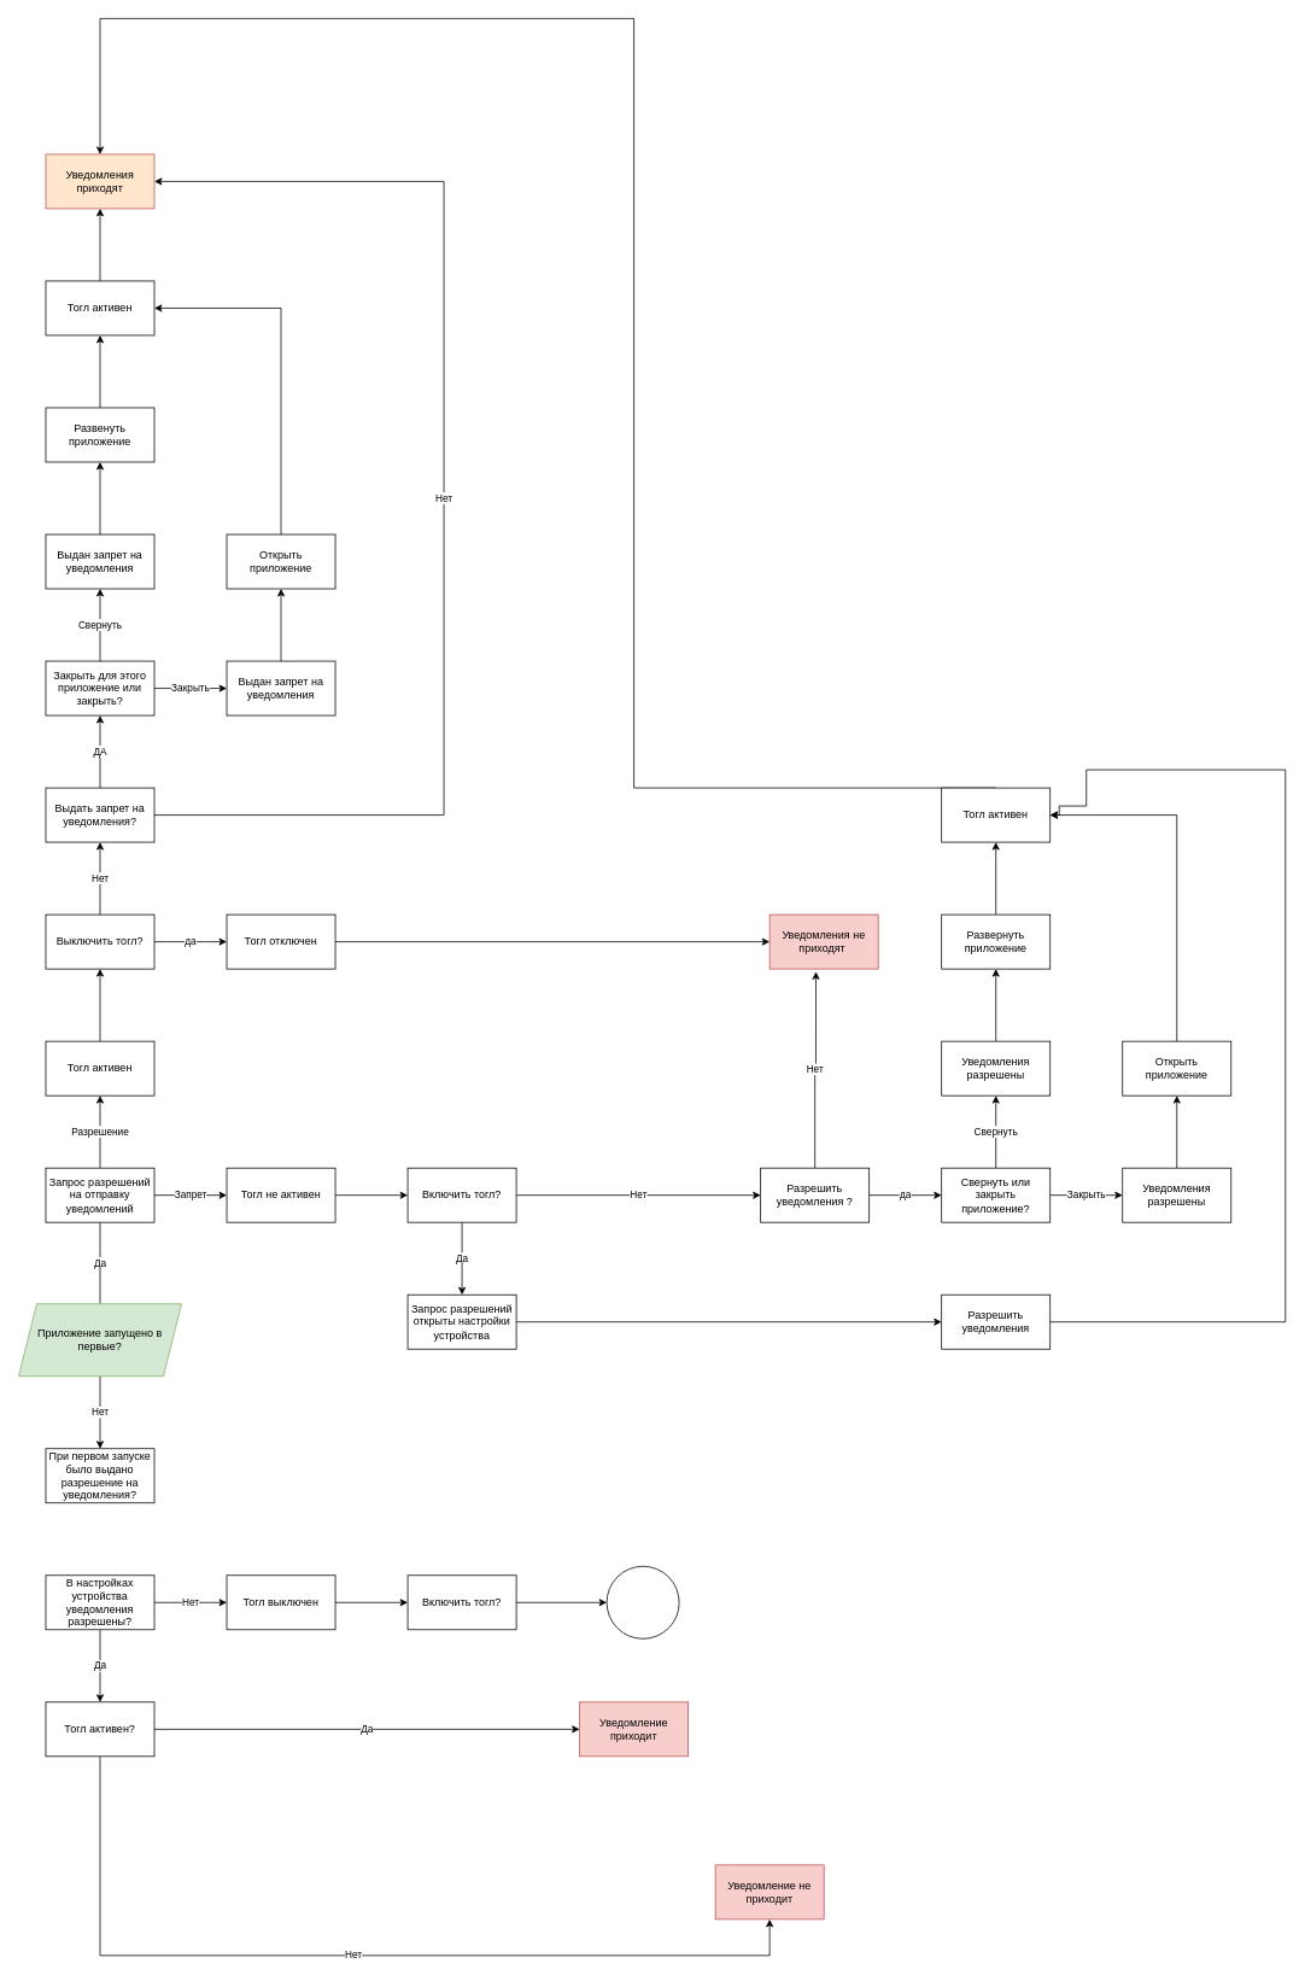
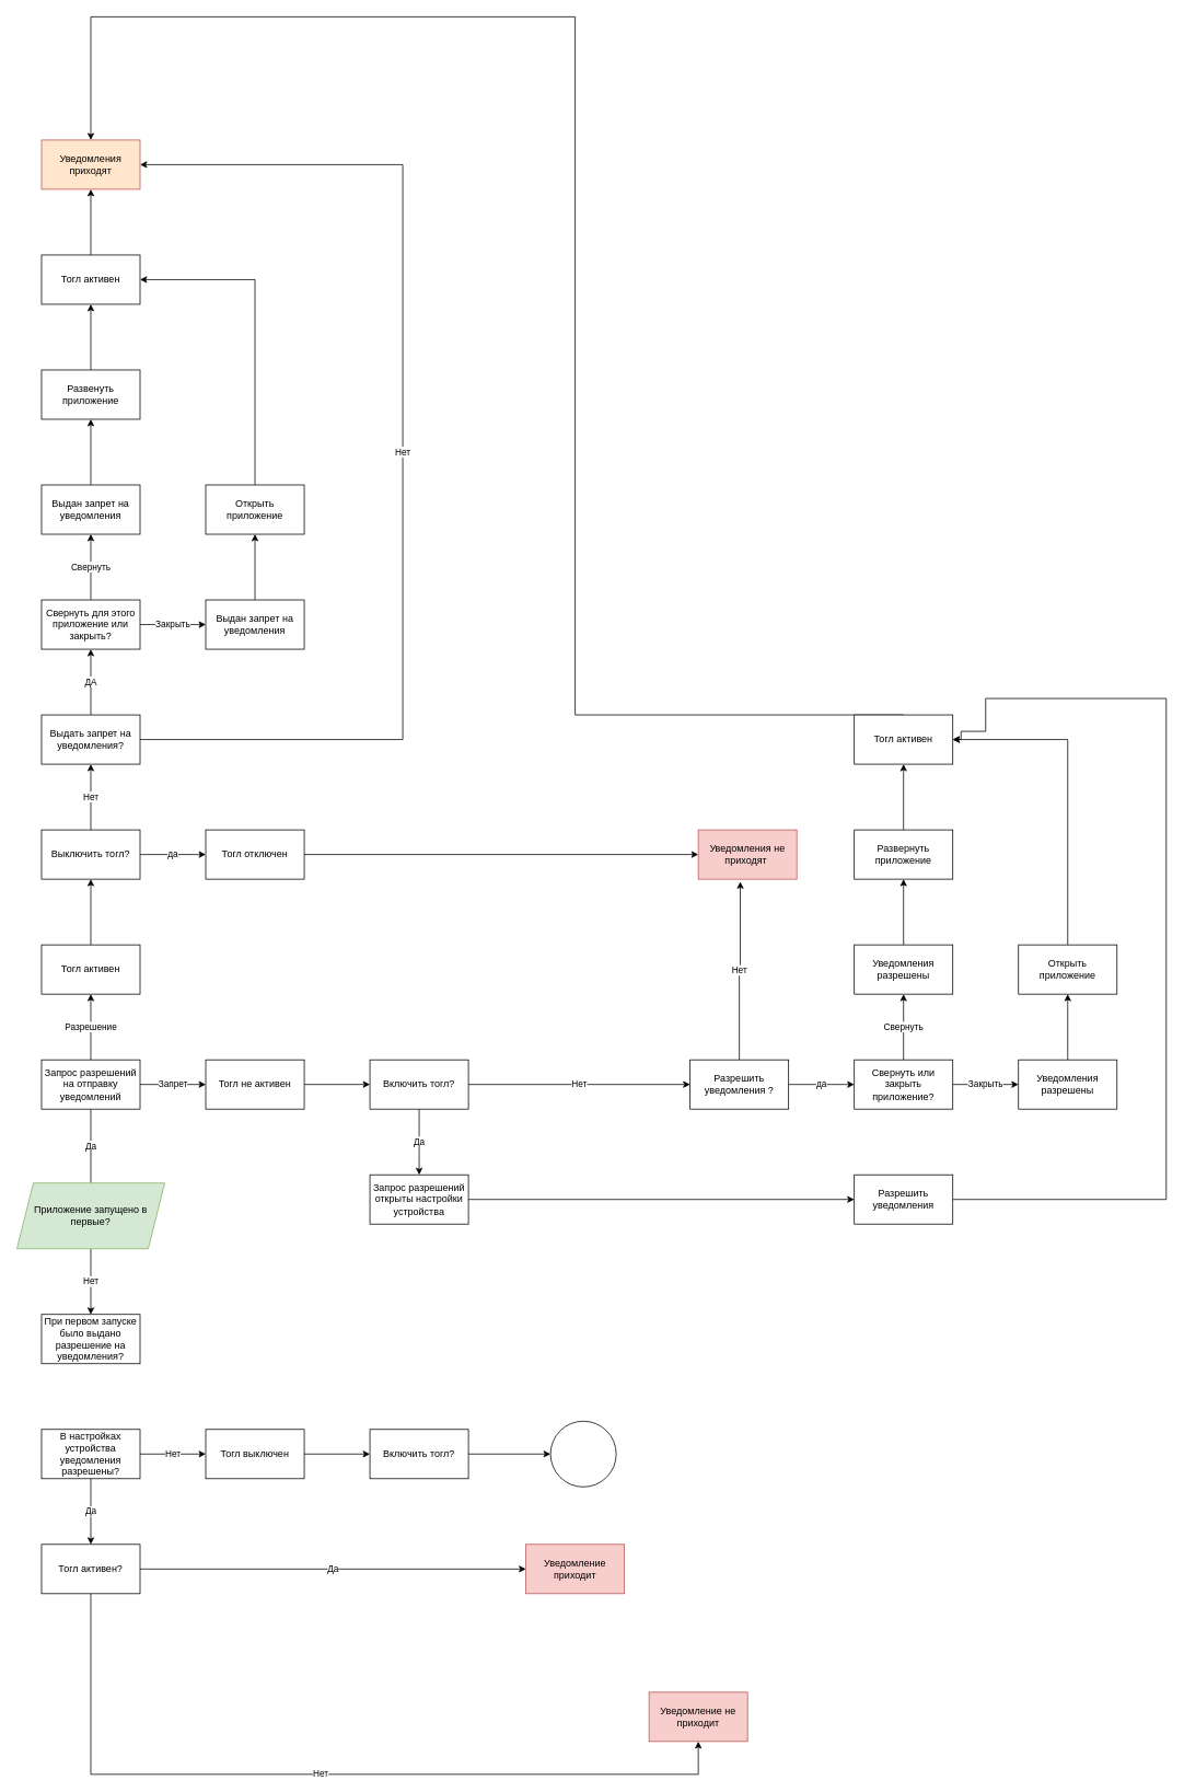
  <mxCell id="0" />
  <mxCell id="1" parent="0" />
  <mxCell id="2" value="Да" style="edgeStyle=orthogonalEdgeStyle;rounded=0;orthogonalLoop=1;jettySize=auto;html=1;endArrow=none;" parent="1" source="4" target="7" edge="1"><mxGeometry relative="1" as="geometry" /></mxCell>
  <mxCell id="3" value="Нет" style="edgeStyle=orthogonalEdgeStyle;rounded=0;orthogonalLoop=1;jettySize=auto;html=1;" parent="1" source="4" target="8" edge="1"><mxGeometry relative="1" as="geometry" /></mxCell>
  <mxCell id="4" value="Приложение запущено в первые?" style="shape=parallelogram;perimeter=parallelogramPerimeter;whiteSpace=wrap;html=1;fixedSize=1;fillColor=#d5e8d4;strokeColor=#82b366;" parent="1" vertex="1"><mxGeometry x="20" y="1440" width="180" height="80" as="geometry" /></mxCell>
  <mxCell id="5" value="Разрешение" style="edgeStyle=orthogonalEdgeStyle;rounded=0;orthogonalLoop=1;jettySize=auto;html=1;" parent="1" source="7" target="10" edge="1"><mxGeometry relative="1" as="geometry" /></mxCell>
  <mxCell id="6" value="Запрет" style="edgeStyle=orthogonalEdgeStyle;rounded=0;orthogonalLoop=1;jettySize=auto;html=1;" parent="1" source="7" target="12" edge="1"><mxGeometry relative="1" as="geometry" /></mxCell>
  <mxCell id="7" value="Запрос разрешений на отправку уведомлений" style="whiteSpace=wrap;html=1;" parent="1" vertex="1"><mxGeometry x="50" y="1290" width="120" height="60" as="geometry" /></mxCell>
  <mxCell id="8" value="При первом запуске было выдано разрешение на уведомления?" style="whiteSpace=wrap;html=1;" parent="1" vertex="1"><mxGeometry x="50" y="1600" width="120" height="60" as="geometry" /></mxCell>
  <mxCell id="9" value="" style="edgeStyle=orthogonalEdgeStyle;rounded=0;orthogonalLoop=1;jettySize=auto;html=1;" parent="1" source="10" target="25" edge="1"><mxGeometry relative="1" as="geometry" /></mxCell>
  <mxCell id="10" value="Тогл активен" style="whiteSpace=wrap;html=1;" parent="1" vertex="1"><mxGeometry x="50" y="1150" width="120" height="60" as="geometry" /></mxCell>
  <mxCell id="11" value="" style="edgeStyle=orthogonalEdgeStyle;rounded=0;orthogonalLoop=1;jettySize=auto;html=1;" parent="1" source="12" target="66" edge="1"><mxGeometry relative="1" as="geometry" /></mxCell>
  <mxCell id="12" value="Тогл не активен" style="whiteSpace=wrap;html=1;" parent="1" vertex="1"><mxGeometry x="250" y="1290" width="120" height="60" as="geometry" /></mxCell>
  <mxCell id="13" value="Да" style="edgeStyle=orthogonalEdgeStyle;rounded=0;orthogonalLoop=1;jettySize=auto;html=1;" parent="1" source="15" target="18" edge="1"><mxGeometry relative="1" as="geometry" /></mxCell>
  <mxCell id="14" value="Нет" style="edgeStyle=orthogonalEdgeStyle;rounded=0;orthogonalLoop=1;jettySize=auto;html=1;" parent="1" source="15" target="20" edge="1"><mxGeometry relative="1" as="geometry" /></mxCell>
  <mxCell id="15" value="В настройках устройства уведомления разрешены?" style="whiteSpace=wrap;html=1;" parent="1" vertex="1"><mxGeometry x="50" y="1740" width="120" height="60" as="geometry" /></mxCell>
  <mxCell id="16" value="Нет" style="edgeStyle=orthogonalEdgeStyle;rounded=0;orthogonalLoop=1;jettySize=auto;html=1;" parent="1" source="18" target="21" edge="1"><mxGeometry relative="1" as="geometry"><Array as="points"><mxPoint x="110" y="2160" /></Array></mxGeometry></mxCell>
  <mxCell id="17" value="Да" style="edgeStyle=orthogonalEdgeStyle;rounded=0;orthogonalLoop=1;jettySize=auto;html=1;" parent="1" source="18" target="22" edge="1"><mxGeometry relative="1" as="geometry" /></mxCell>
  <mxCell id="18" value="Тогл активен?" style="whiteSpace=wrap;html=1;" parent="1" vertex="1"><mxGeometry x="50" y="1880" width="120" height="60" as="geometry" /></mxCell>
  <mxCell id="19" value="" style="edgeStyle=orthogonalEdgeStyle;rounded=0;orthogonalLoop=1;jettySize=auto;html=1;" parent="1" source="20" target="63" edge="1"><mxGeometry relative="1" as="geometry" /></mxCell>
  <mxCell id="20" value="Тогл выключен" style="whiteSpace=wrap;html=1;" parent="1" vertex="1"><mxGeometry x="250" y="1740" width="120" height="60" as="geometry" /></mxCell>
  <mxCell id="21" value="Уведомление не приходит" style="whiteSpace=wrap;html=1;fillColor=#f8cecc;strokeColor=#b85450;" parent="1" vertex="1"><mxGeometry x="790" y="2060" width="120" height="60" as="geometry" /></mxCell>
  <mxCell id="22" value="Уведомление приходит" style="whiteSpace=wrap;html=1;fillColor=#f8cecc;strokeColor=#b85450;" parent="1" vertex="1"><mxGeometry x="640" y="1880" width="120" height="60" as="geometry" /></mxCell>
  <mxCell id="23" value="Нет" style="edgeStyle=orthogonalEdgeStyle;rounded=0;orthogonalLoop=1;jettySize=auto;html=1;" parent="1" source="25" target="28" edge="1"><mxGeometry relative="1" as="geometry" /></mxCell>
  <mxCell id="24" value="да" style="edgeStyle=orthogonalEdgeStyle;rounded=0;orthogonalLoop=1;jettySize=auto;html=1;" parent="1" source="25" target="47" edge="1"><mxGeometry relative="1" as="geometry" /></mxCell>
  <mxCell id="25" value="Выключить тогл?" style="whiteSpace=wrap;html=1;" parent="1" vertex="1"><mxGeometry x="50" y="1010" width="120" height="60" as="geometry" /></mxCell>
  <mxCell id="26" value="ДА" style="edgeStyle=orthogonalEdgeStyle;rounded=0;orthogonalLoop=1;jettySize=auto;html=1;" parent="1" source="28" target="31" edge="1"><mxGeometry relative="1" as="geometry" /></mxCell>
  <mxCell id="27" value="Нет" style="edgeStyle=orthogonalEdgeStyle;rounded=0;orthogonalLoop=1;jettySize=auto;html=1;entryX=1;entryY=0.5;entryDx=0;entryDy=0;" parent="1" source="28" target="43" edge="1"><mxGeometry relative="1" as="geometry"><mxPoint x="250" y="900" as="targetPoint" /><Array as="points"><mxPoint x="490" y="900" /><mxPoint x="490" y="200" /></Array></mxGeometry></mxCell>
  <mxCell id="28" value="Выдать запрет на уведомления?" style="whiteSpace=wrap;html=1;" parent="1" vertex="1"><mxGeometry x="50" y="870" width="120" height="60" as="geometry" /></mxCell>
  <mxCell id="29" value="Свернуть" style="edgeStyle=orthogonalEdgeStyle;rounded=0;orthogonalLoop=1;jettySize=auto;html=1;" parent="1" source="31" target="36" edge="1"><mxGeometry relative="1" as="geometry" /></mxCell>
  <mxCell id="30" value="Закрыть" style="edgeStyle=orthogonalEdgeStyle;rounded=0;orthogonalLoop=1;jettySize=auto;html=1;" parent="1" source="31" target="38" edge="1"><mxGeometry relative="1" as="geometry" /></mxCell>
- <mxCell id="31" value="Закрыть для этого приложение или закрыть?" style="whiteSpace=wrap;html=1;" parent="1" vertex="1"><mxGeometry x="50" y="730" width="120" height="60" as="geometry" /></mxCell>
+ <mxCell id="31" value="Свернуть для этого приложение или закрыть?" style="whiteSpace=wrap;html=1;" parent="1" vertex="1"><mxGeometry x="50" y="730" width="120" height="60" as="geometry" /></mxCell>
  <mxCell id="32" value="да" style="edgeStyle=orthogonalEdgeStyle;rounded=0;orthogonalLoop=1;jettySize=auto;html=1;" parent="1" source="34" target="51" edge="1"><mxGeometry relative="1" as="geometry" /></mxCell>
  <mxCell id="33" value="Нет" style="edgeStyle=orthogonalEdgeStyle;rounded=0;orthogonalLoop=1;jettySize=auto;html=1;exitX=0.5;exitY=0;exitDx=0;exitDy=0;entryX=0.426;entryY=1.052;entryDx=0;entryDy=0;entryPerimeter=0;" parent="1" source="34" target="48" edge="1"><mxGeometry relative="1" as="geometry" /></mxCell>
  <mxCell id="34" value="Разрешить уведомления ?" style="whiteSpace=wrap;html=1;" parent="1" vertex="1"><mxGeometry x="840" y="1290" width="120" height="60" as="geometry" /></mxCell>
  <mxCell id="35" value="" style="edgeStyle=orthogonalEdgeStyle;rounded=0;orthogonalLoop=1;jettySize=auto;html=1;" parent="1" source="36" target="40" edge="1"><mxGeometry relative="1" as="geometry" /></mxCell>
  <mxCell id="36" value="Выдан запрет на уведомления" style="whiteSpace=wrap;html=1;" parent="1" vertex="1"><mxGeometry x="50" y="590" width="120" height="60" as="geometry" /></mxCell>
  <mxCell id="37" value="" style="edgeStyle=orthogonalEdgeStyle;rounded=0;orthogonalLoop=1;jettySize=auto;html=1;" parent="1" source="38" target="45" edge="1"><mxGeometry relative="1" as="geometry" /></mxCell>
  <mxCell id="38" value="Выдан запрет на уведомления" style="whiteSpace=wrap;html=1;" parent="1" vertex="1"><mxGeometry x="250" y="730" width="120" height="60" as="geometry" /></mxCell>
  <mxCell id="39" value="" style="edgeStyle=orthogonalEdgeStyle;rounded=0;orthogonalLoop=1;jettySize=auto;html=1;" parent="1" source="40" target="42" edge="1"><mxGeometry relative="1" as="geometry" /></mxCell>
  <mxCell id="40" value="Развенуть приложение" style="whiteSpace=wrap;html=1;" parent="1" vertex="1"><mxGeometry x="50" y="450" width="120" height="60" as="geometry" /></mxCell>
  <mxCell id="41" value="" style="edgeStyle=orthogonalEdgeStyle;rounded=0;orthogonalLoop=1;jettySize=auto;html=1;" parent="1" source="42" target="43" edge="1"><mxGeometry relative="1" as="geometry" /></mxCell>
  <mxCell id="42" value="Тогл активен" style="whiteSpace=wrap;html=1;" parent="1" vertex="1"><mxGeometry x="50" y="310" width="120" height="60" as="geometry" /></mxCell>
  <mxCell id="43" value="Уведомления приходят" style="whiteSpace=wrap;html=1;fillColor=#ffe6cc;strokeColor=#b85450;" parent="1" vertex="1"><mxGeometry x="50" y="170" width="120" height="60" as="geometry" /></mxCell>
  <mxCell id="44" style="edgeStyle=orthogonalEdgeStyle;rounded=0;orthogonalLoop=1;jettySize=auto;html=1;exitX=0.5;exitY=0;exitDx=0;exitDy=0;entryX=1;entryY=0.5;entryDx=0;entryDy=0;" parent="1" source="45" target="42" edge="1"><mxGeometry relative="1" as="geometry" /></mxCell>
  <mxCell id="45" value="Открыть приложение" style="whiteSpace=wrap;html=1;" parent="1" vertex="1"><mxGeometry x="250" y="590" width="120" height="60" as="geometry" /></mxCell>
  <mxCell id="46" value="" style="edgeStyle=orthogonalEdgeStyle;rounded=0;orthogonalLoop=1;jettySize=auto;html=1;" parent="1" source="47" target="48" edge="1"><mxGeometry relative="1" as="geometry" /></mxCell>
  <mxCell id="47" value="Тогл отключен" style="whiteSpace=wrap;html=1;" parent="1" vertex="1"><mxGeometry x="250" y="1010" width="120" height="60" as="geometry" /></mxCell>
  <mxCell id="48" value="Уведомления не приходят&amp;nbsp;" style="whiteSpace=wrap;html=1;fillColor=#f8cecc;strokeColor=#b85450;" parent="1" vertex="1"><mxGeometry x="850" y="1010" width="120" height="60" as="geometry" /></mxCell>
  <mxCell id="49" value="Свернуть" style="edgeStyle=orthogonalEdgeStyle;rounded=0;orthogonalLoop=1;jettySize=auto;html=1;" parent="1" source="51" target="53" edge="1"><mxGeometry relative="1" as="geometry" /></mxCell>
  <mxCell id="50" value="Закрыть" style="edgeStyle=orthogonalEdgeStyle;rounded=0;orthogonalLoop=1;jettySize=auto;html=1;" parent="1" source="51" target="55" edge="1"><mxGeometry relative="1" as="geometry" /></mxCell>
  <mxCell id="51" value="Свернуть или закрыть приложение?" style="whiteSpace=wrap;html=1;" parent="1" vertex="1"><mxGeometry x="1040" y="1290" width="120" height="60" as="geometry" /></mxCell>
  <mxCell id="52" value="" style="edgeStyle=orthogonalEdgeStyle;rounded=0;orthogonalLoop=1;jettySize=auto;html=1;" parent="1" source="53" target="57" edge="1"><mxGeometry relative="1" as="geometry" /></mxCell>
  <mxCell id="53" value="Уведомления разрешены" style="whiteSpace=wrap;html=1;" parent="1" vertex="1"><mxGeometry x="1040" y="1150" width="120" height="60" as="geometry" /></mxCell>
  <mxCell id="54" value="" style="edgeStyle=orthogonalEdgeStyle;rounded=0;orthogonalLoop=1;jettySize=auto;html=1;" parent="1" source="55" target="61" edge="1"><mxGeometry relative="1" as="geometry" /></mxCell>
  <mxCell id="55" value="Уведомления разрешены" style="whiteSpace=wrap;html=1;" parent="1" vertex="1"><mxGeometry x="1240" y="1290" width="120" height="60" as="geometry" /></mxCell>
  <mxCell id="56" value="" style="edgeStyle=orthogonalEdgeStyle;rounded=0;orthogonalLoop=1;jettySize=auto;html=1;" parent="1" source="57" target="59" edge="1"><mxGeometry relative="1" as="geometry" /></mxCell>
  <mxCell id="57" value="Развернуть приложение" style="whiteSpace=wrap;html=1;" parent="1" vertex="1"><mxGeometry x="1040" y="1010" width="120" height="60" as="geometry" /></mxCell>
  <mxCell id="58" style="edgeStyle=orthogonalEdgeStyle;rounded=0;orthogonalLoop=1;jettySize=auto;html=1;exitX=0.5;exitY=0;exitDx=0;exitDy=0;" parent="1" source="59" target="43" edge="1"><mxGeometry relative="1" as="geometry"><Array as="points"><mxPoint x="700" y="20" /><mxPoint x="110" y="20" /></Array></mxGeometry></mxCell>
  <mxCell id="59" value="Тогл активен" style="whiteSpace=wrap;html=1;" parent="1" vertex="1"><mxGeometry x="1040" y="870" width="120" height="60" as="geometry" /></mxCell>
  <mxCell id="60" style="edgeStyle=orthogonalEdgeStyle;rounded=0;orthogonalLoop=1;jettySize=auto;html=1;exitX=0.5;exitY=0;exitDx=0;exitDy=0;entryX=1;entryY=0.5;entryDx=0;entryDy=0;" parent="1" source="61" target="59" edge="1"><mxGeometry relative="1" as="geometry" /></mxCell>
  <mxCell id="61" value="Открыть приложение" style="whiteSpace=wrap;html=1;" parent="1" vertex="1"><mxGeometry x="1240" y="1150" width="120" height="60" as="geometry" /></mxCell>
  <mxCell id="62" value="" style="edgeStyle=orthogonalEdgeStyle;rounded=0;orthogonalLoop=1;jettySize=auto;html=1;" edge="1" parent="1" source="63" target="71"><mxGeometry relative="1" as="geometry" /></mxCell>
  <mxCell id="63" value="Включить тогл?" style="whiteSpace=wrap;html=1;" parent="1" vertex="1"><mxGeometry x="450" y="1740" width="120" height="60" as="geometry" /></mxCell>
  <mxCell id="64" value="Да" style="edgeStyle=orthogonalEdgeStyle;rounded=0;orthogonalLoop=1;jettySize=auto;html=1;" parent="1" source="66" target="68" edge="1"><mxGeometry relative="1" as="geometry" /></mxCell>
  <mxCell id="65" value="Нет" style="edgeStyle=orthogonalEdgeStyle;rounded=0;orthogonalLoop=1;jettySize=auto;html=1;" parent="1" source="66" target="34" edge="1"><mxGeometry relative="1" as="geometry"><mxPoint x="650" y="1320" as="targetPoint" /></mxGeometry></mxCell>
  <mxCell id="66" value="Включить тогл?" style="whiteSpace=wrap;html=1;" parent="1" vertex="1"><mxGeometry x="450" y="1290" width="120" height="60" as="geometry" /></mxCell>
  <mxCell id="67" value="" style="edgeStyle=orthogonalEdgeStyle;rounded=0;orthogonalLoop=1;jettySize=auto;html=1;" parent="1" source="68" target="70" edge="1"><mxGeometry relative="1" as="geometry" /></mxCell>
  <mxCell id="68" value="Запрос разрешений открыты настройки устройства" style="whiteSpace=wrap;html=1;" parent="1" vertex="1"><mxGeometry x="450" y="1430" width="120" height="60" as="geometry" /></mxCell>
  <mxCell id="69" style="edgeStyle=orthogonalEdgeStyle;rounded=0;orthogonalLoop=1;jettySize=auto;html=1;exitX=1;exitY=0.5;exitDx=0;exitDy=0;entryX=1;entryY=0.5;entryDx=0;entryDy=0;" parent="1" source="70" target="59" edge="1"><mxGeometry relative="1" as="geometry"><Array as="points"><mxPoint x="1420" y="1460" /><mxPoint x="1420" y="850" /><mxPoint x="1200" y="850" /><mxPoint x="1200" y="890" /><mxPoint x="1170" y="890" /><mxPoint x="1170" y="900" /></Array></mxGeometry></mxCell>
  <mxCell id="70" value="Разрешить уведомления" style="whiteSpace=wrap;html=1;" parent="1" vertex="1"><mxGeometry x="1040" y="1430" width="120" height="60" as="geometry" /></mxCell>
  <mxCell id="71" value="" style="ellipse;whiteSpace=wrap;html=1;" vertex="1" parent="1"><mxGeometry x="670" y="1730" width="80" height="80" as="geometry" /></mxCell>
